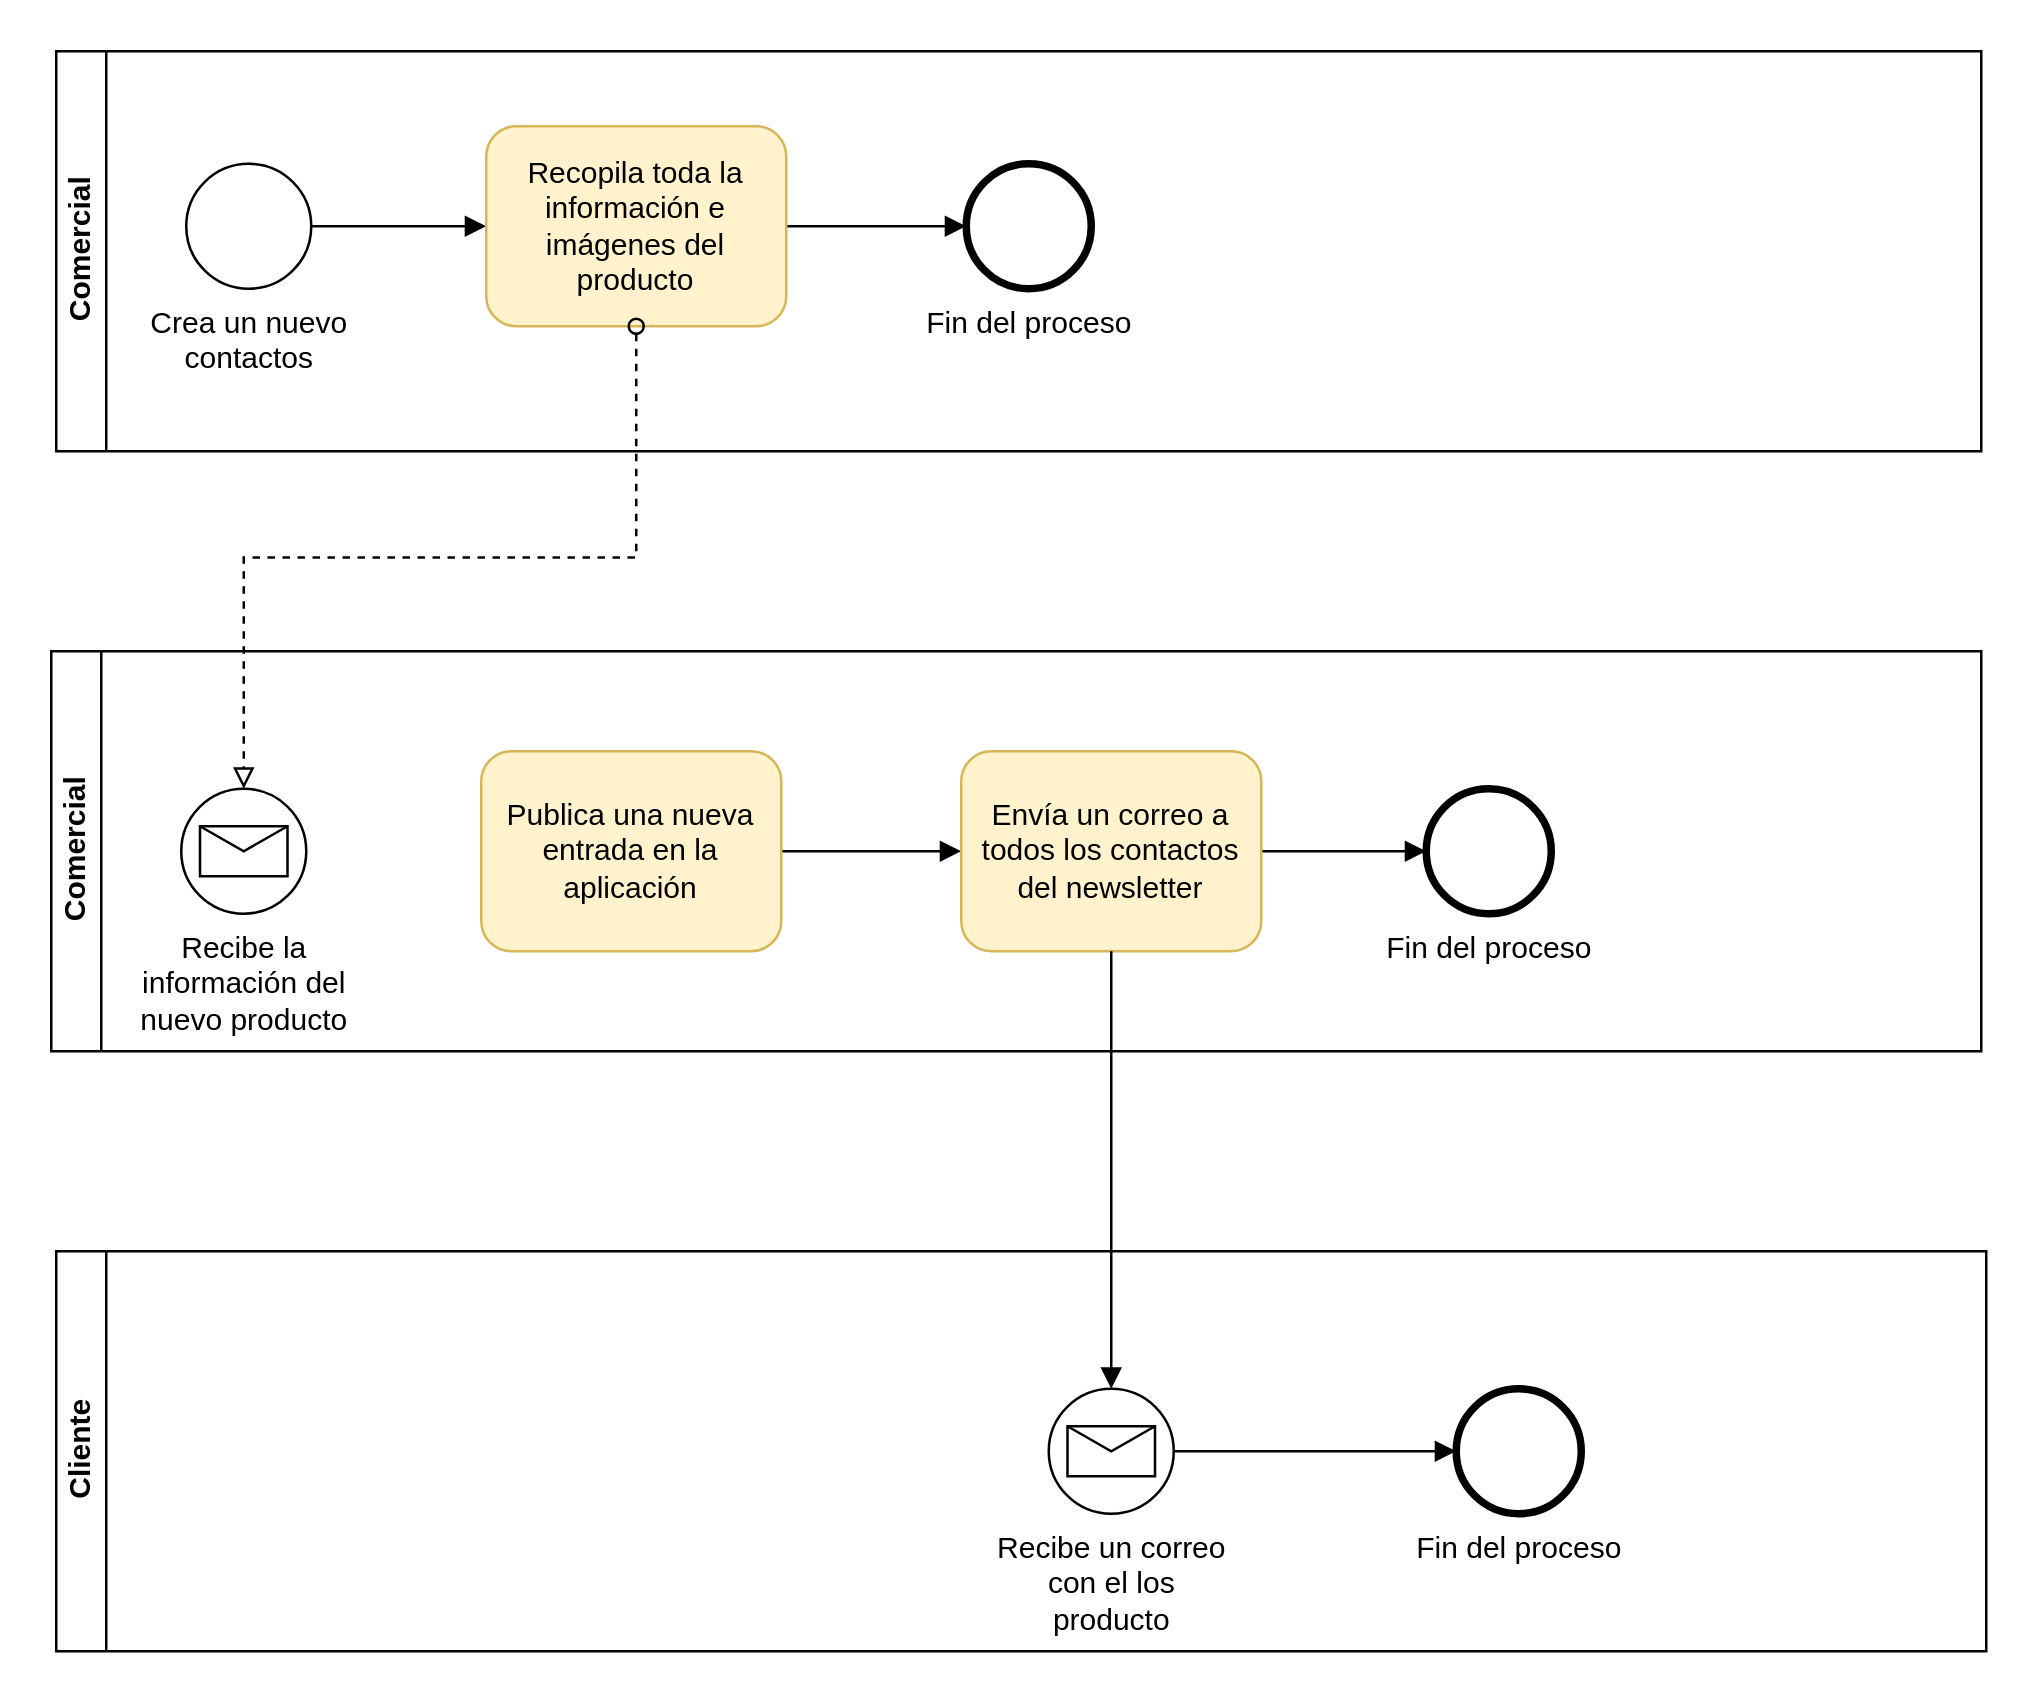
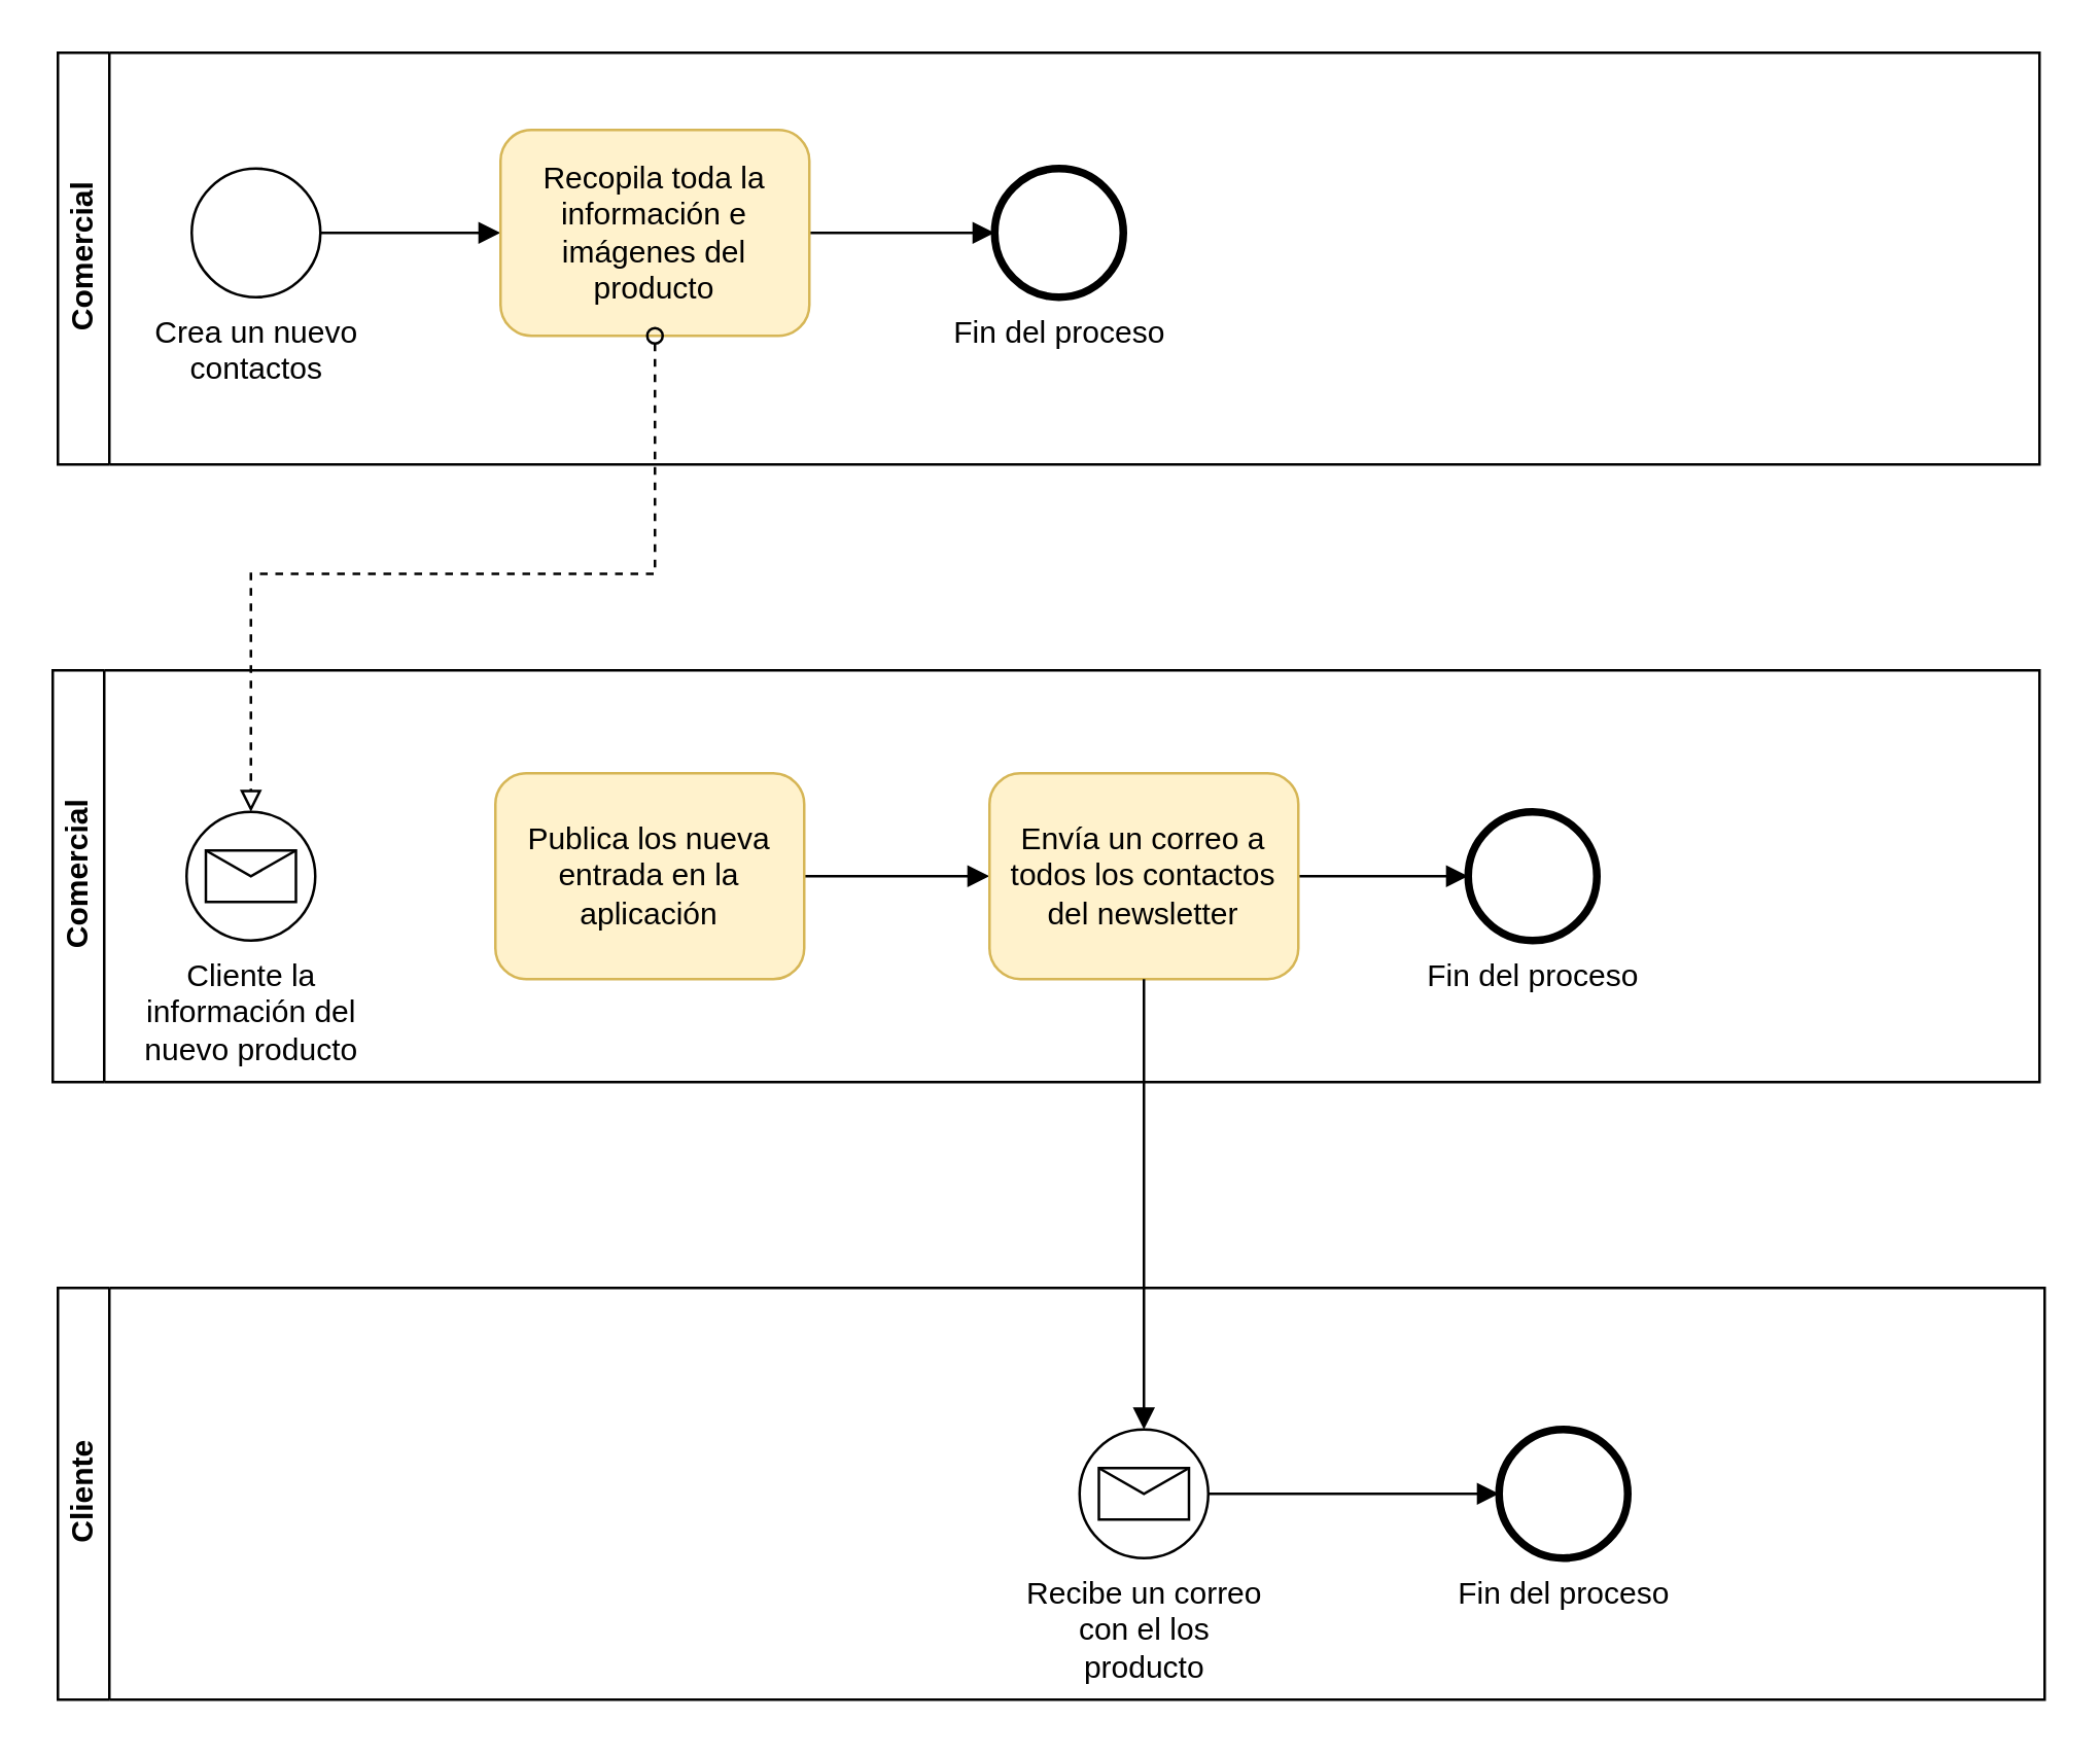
  <mxCell id="0" />
  <mxCell id="1" parent="0" />
  <mxCell id="2" value="Comercial" style="swimlane;html=1;horizontal=0;startSize=20;" vertex="1" parent="1"><mxGeometry x="22" y="20" width="770" height="160" as="geometry" /></mxCell>
  <mxCell id="3" style="edgeStyle=orthogonalEdgeStyle;rounded=0;orthogonalLoop=1;jettySize=auto;html=1;exitX=1;exitY=0.5;exitDx=0;exitDy=0;entryX=0;entryY=0.5;entryDx=0;entryDy=0;endArrow=block;endFill=1;" edge="1" parent="2" source="4" target="6"><mxGeometry relative="1" as="geometry" /></mxCell>
  <mxCell id="4" value="Crea un nuevo&lt;br&gt;contactos" style="shape=mxgraph.bpmn.shape;html=1;verticalLabelPosition=bottom;labelBackgroundColor=#ffffff;verticalAlign=top;align=center;perimeter=ellipsePerimeter;outlineConnect=0;outline=standard;symbol=general;" vertex="1" parent="2"><mxGeometry x="52" y="45" width="50" height="50" as="geometry" /></mxCell>
  <mxCell id="5" style="edgeStyle=orthogonalEdgeStyle;rounded=0;orthogonalLoop=1;jettySize=auto;html=1;exitX=1;exitY=0.5;exitDx=0;exitDy=0;entryX=0;entryY=0.5;entryDx=0;entryDy=0;endArrow=block;endFill=1;" edge="1" parent="2" source="6" target="7"><mxGeometry relative="1" as="geometry" /></mxCell>
  <mxCell id="6" value="Recopila toda la información e imágenes del producto" style="shape=ext;rounded=1;html=1;whiteSpace=wrap;fillColor=#fff2cc;strokeColor=#d6b656;" vertex="1" parent="2"><mxGeometry x="172" y="30" width="120" height="80" as="geometry" /></mxCell>
  <mxCell id="7" value="Fin del proceso" style="shape=mxgraph.bpmn.shape;html=1;verticalLabelPosition=bottom;labelBackgroundColor=#ffffff;verticalAlign=top;align=center;perimeter=ellipsePerimeter;outlineConnect=0;outline=end;symbol=general;" vertex="1" parent="2"><mxGeometry x="364" y="45" width="50" height="50" as="geometry" /></mxCell>
  <mxCell id="8" value="Comercial" style="swimlane;html=1;horizontal=0;startSize=20;" vertex="1" parent="1"><mxGeometry x="20" y="260" width="772" height="160" as="geometry" /></mxCell>
- <mxCell id="9" value="Recibe la&lt;br&gt;información del&lt;br&gt;nuevo producto" style="shape=mxgraph.bpmn.shape;html=1;verticalLabelPosition=bottom;labelBackgroundColor=#ffffff;verticalAlign=top;align=center;perimeter=ellipsePerimeter;outlineConnect=0;outline=standard;symbol=message;" vertex="1" parent="8"><mxGeometry x="52" y="55" width="50" height="50" as="geometry" /></mxCell>
+ <mxCell id="9" value="Cliente la&lt;br&gt;información del&lt;br&gt;nuevo producto" style="shape=mxgraph.bpmn.shape;html=1;verticalLabelPosition=bottom;labelBackgroundColor=#ffffff;verticalAlign=top;align=center;perimeter=ellipsePerimeter;outlineConnect=0;outline=standard;symbol=message;" vertex="1" parent="8"><mxGeometry x="52" y="55" width="50" height="50" as="geometry" /></mxCell>
  <mxCell id="10" style="edgeStyle=orthogonalEdgeStyle;rounded=0;orthogonalLoop=1;jettySize=auto;html=1;exitX=1;exitY=0.5;exitDx=0;exitDy=0;startArrow=none;startFill=0;endArrow=block;endFill=1;strokeWidth=1;" edge="1" parent="8" source="11" target="13"><mxGeometry relative="1" as="geometry" /></mxCell>
- <mxCell id="11" value="Publica una nueva entrada en la aplicación" style="shape=ext;rounded=1;html=1;whiteSpace=wrap;fillColor=#fff2cc;strokeColor=#d6b656;" vertex="1" parent="8"><mxGeometry x="172" y="40" width="120" height="80" as="geometry" /></mxCell>
+ <mxCell id="11" value="Publica los nueva entrada en la aplicación" style="shape=ext;rounded=1;html=1;whiteSpace=wrap;fillColor=#fff2cc;strokeColor=#d6b656;" vertex="1" parent="8"><mxGeometry x="172" y="40" width="120" height="80" as="geometry" /></mxCell>
  <mxCell id="12" style="edgeStyle=orthogonalEdgeStyle;rounded=0;orthogonalLoop=1;jettySize=auto;html=1;exitX=1;exitY=0.5;exitDx=0;exitDy=0;startArrow=none;startFill=0;endArrow=block;endFill=1;strokeWidth=1;" edge="1" parent="8" source="13" target="14"><mxGeometry relative="1" as="geometry" /></mxCell>
  <mxCell id="13" value="Envía un correo a todos los contactos del newsletter" style="shape=ext;rounded=1;html=1;whiteSpace=wrap;fillColor=#fff2cc;strokeColor=#d6b656;" vertex="1" parent="8"><mxGeometry x="364" y="40" width="120" height="80" as="geometry" /></mxCell>
  <mxCell id="14" value="Fin del proceso" style="shape=mxgraph.bpmn.shape;html=1;verticalLabelPosition=bottom;labelBackgroundColor=#ffffff;verticalAlign=top;align=center;perimeter=ellipsePerimeter;outlineConnect=0;outline=end;symbol=general;" vertex="1" parent="8"><mxGeometry x="550" y="55" width="50" height="50" as="geometry" /></mxCell>
  <mxCell id="15" style="edgeStyle=orthogonalEdgeStyle;rounded=0;orthogonalLoop=1;jettySize=auto;html=1;exitX=0.5;exitY=1;exitDx=0;exitDy=0;dashed=1;startArrow=oval;startFill=0;strokeWidth=1;endArrow=block;endFill=0;" edge="1" parent="1" source="6" target="9"><mxGeometry relative="1" as="geometry" /></mxCell>
  <mxCell id="16" value="Cliente" style="swimlane;html=1;horizontal=0;startSize=20;" vertex="1" parent="1"><mxGeometry x="22" y="500" width="772" height="160" as="geometry" /></mxCell>
  <mxCell id="17" value="Recibe un correo&lt;br&gt;con el los&lt;br&gt;producto" style="shape=mxgraph.bpmn.shape;html=1;verticalLabelPosition=bottom;labelBackgroundColor=#ffffff;verticalAlign=top;align=center;perimeter=ellipsePerimeter;outlineConnect=0;outline=standard;symbol=message;" vertex="1" parent="16"><mxGeometry x="397" y="55" width="50" height="50" as="geometry" /></mxCell>
  <mxCell id="18" style="edgeStyle=orthogonalEdgeStyle;rounded=0;orthogonalLoop=1;jettySize=auto;html=1;exitX=1;exitY=0.5;exitDx=0;exitDy=0;startArrow=none;startFill=0;endArrow=block;endFill=1;strokeWidth=1;" edge="1" parent="16" source="17" target="19"><mxGeometry relative="1" as="geometry"><mxPoint x="484" y="80" as="sourcePoint" /></mxGeometry></mxCell>
  <mxCell id="19" value="Fin del proceso" style="shape=mxgraph.bpmn.shape;html=1;verticalLabelPosition=bottom;labelBackgroundColor=#ffffff;verticalAlign=top;align=center;perimeter=ellipsePerimeter;outlineConnect=0;outline=end;symbol=general;" vertex="1" parent="16"><mxGeometry x="560" y="55" width="50" height="50" as="geometry" /></mxCell>
  <mxCell id="20" style="edgeStyle=orthogonalEdgeStyle;rounded=0;orthogonalLoop=1;jettySize=auto;html=1;exitX=0.5;exitY=1;exitDx=0;exitDy=0;entryX=0.5;entryY=0;entryDx=0;entryDy=0;startArrow=none;startFill=0;endArrow=block;endFill=1;strokeWidth=1;" edge="1" parent="1" source="13" target="17"><mxGeometry relative="1" as="geometry" /></mxCell>
